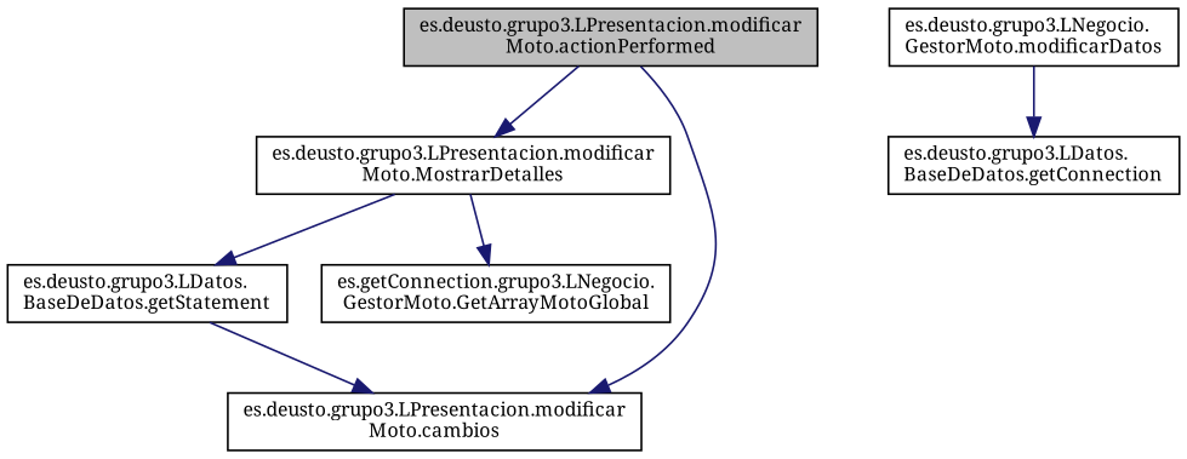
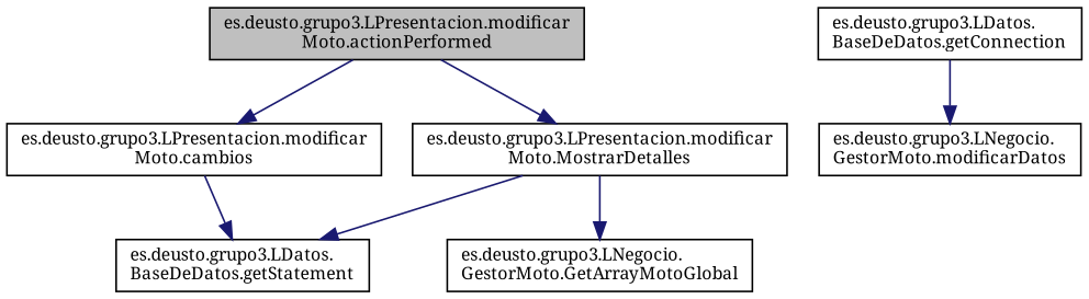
  digraph {
    fontname="Noto Serif"
    rankdir=TB
    node [color=black fillcolor=white fontname="Noto Serif" fontsize=10 shape=record style=filled]
    edge [color=midnightblue fontname="Noto Serif" fontsize=10 labelfontname=Helvetica labelfontsize=10 style=solid]
    n1 [fillcolor=grey75 fontcolor=black height=0.2 label="es.deusto.grupo3.LPresentacion.modificar\lMoto.actionPerformed" width=0.4]
    n2 [height=0.2 label="es.deusto.grupo3.LPresentacion.modificar\lMoto.MostrarDetalles" width=0.4]
    n3 [height=0.2 label="es.deusto.grupo3.LPresentacion.modificar\lMoto.cambios" width=0.4]
    n4 [height=0.2 label="es.deusto.grupo3.LDatos.\lBaseDeDatos.getStatement" width=0.4]
-   n5 [height=0.2 label="es.getConnection.grupo3.LNegocio.\lGestorMoto.GetArrayMotoGlobal" width=0.4]
+   n5 [height=0.2 label="es.deusto.grupo3.LNegocio.\lGestorMoto.GetArrayMotoGlobal" width=0.4]
    n6 [height=0.2 label="es.deusto.grupo3.LNegocio.\lGestorMoto.modificarDatos" width=0.4]
    n7 [height=0.2 label="es.deusto.grupo3.LDatos.\lBaseDeDatos.getConnection" width=0.4]
    n1 -> n2
    n1 -> n3
    n2 -> n4
    n2 -> n5
-   n4 -> n3
-   n6 -> n7
+   n3 -> n4
+   n7 -> n6
  }
